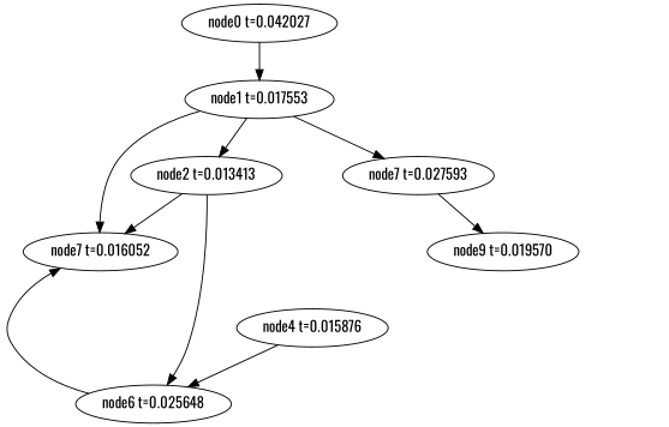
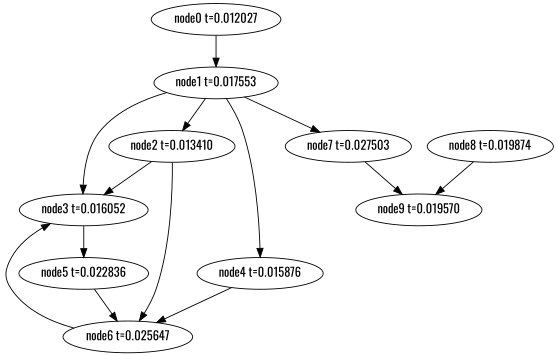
  digraph {
    fontname=Oswald
    node [fontname=Oswald]
    edge [fontname=Oswald]
    n1 [label="node9 t=0.019570"]
-   n3 [label="node7 t=0.027593"]
-   n4 [label="node6 t=0.025648"]
-   n5 [label="node7 t=0.016052"]
+   n2 [label="node8 t=0.019874"]
+   n3 [label="node7 t=0.027503"]
+   n4 [label="node6 t=0.025647"]
+   n5 [label="node3 t=0.016052"]
+   n6 [label="node5 t=0.022836"]
    n7 [label="node4 t=0.015876"]
-   n8 [label="node2 t=0.013413"]
+   n8 [label="node2 t=0.013410"]
    n9 [label="node1 t=0.017553"]
-   n10 [label="node0 t=0.042027"]
+   n10 [label="node0 t=0.012027"]
+   n2 -> n1
    n3 -> n1
    n4 -> n5
+   n5 -> n6
+   n6 -> n4
    n7 -> n4
    n8 -> n4
    n8 -> n5
    n9 -> n3
    n9 -> n5
+   n9 -> n7
    n9 -> n8
    n10 -> n9
  }
